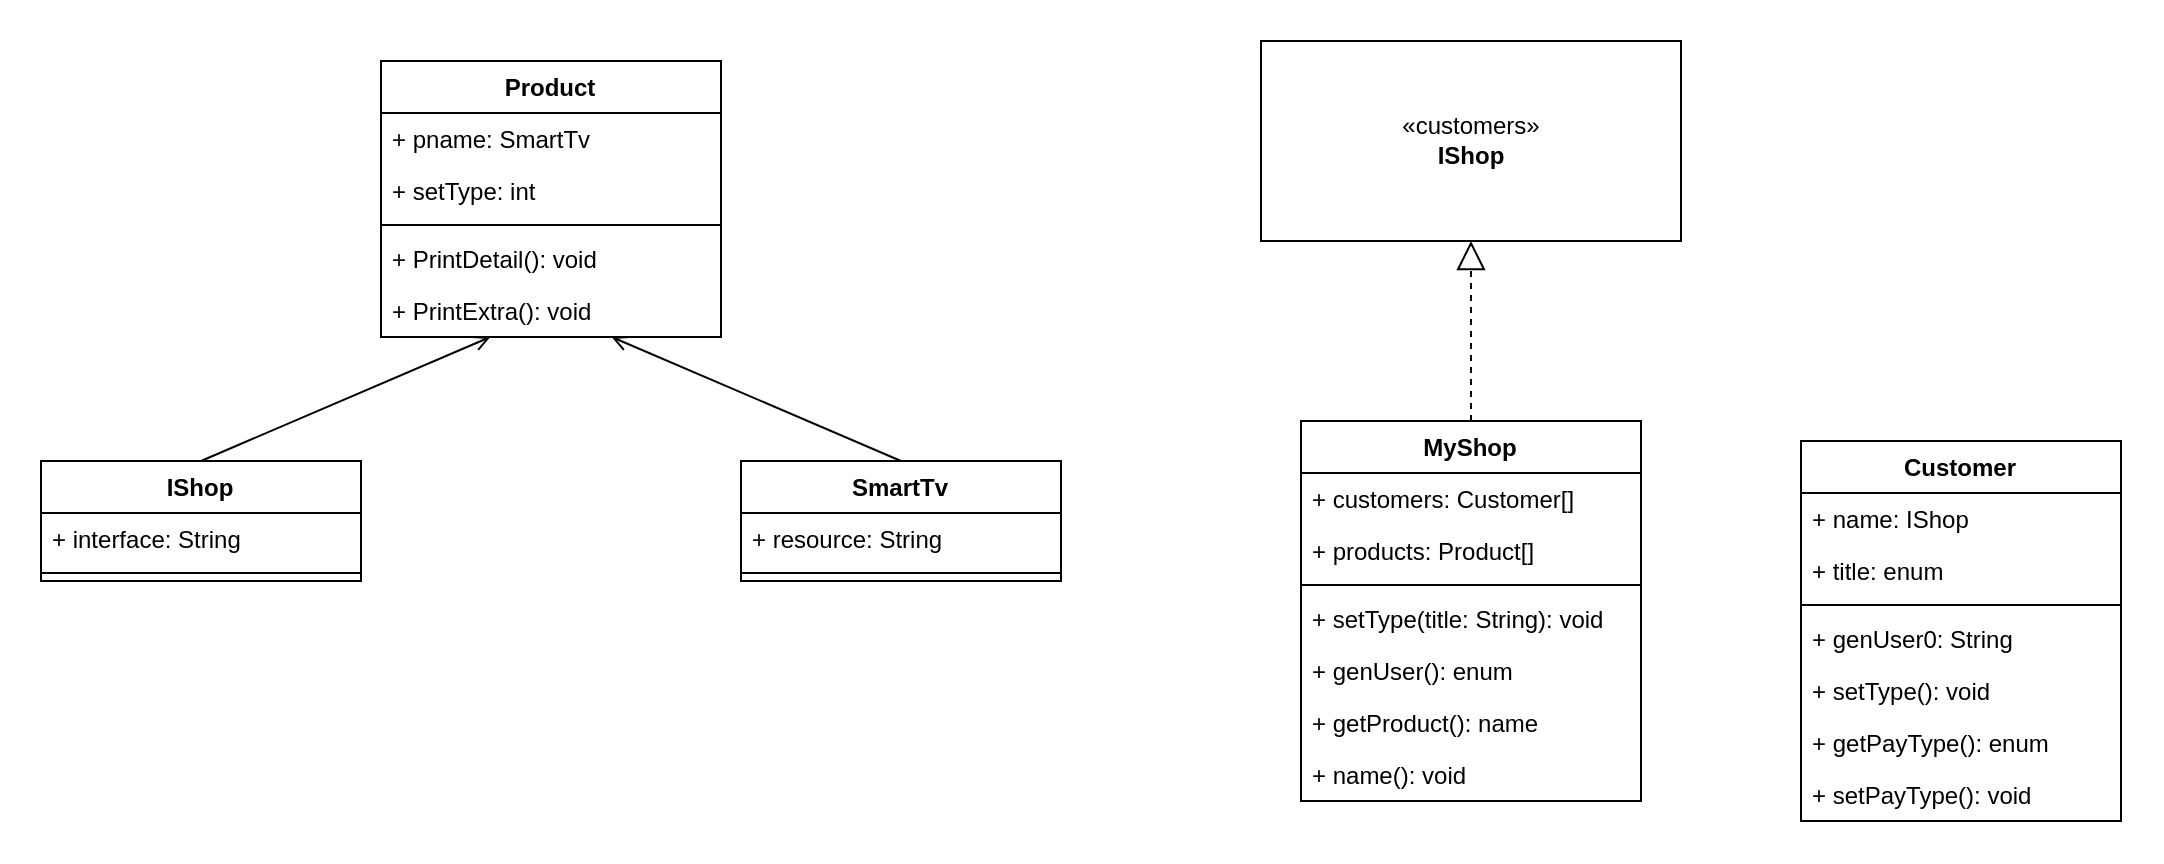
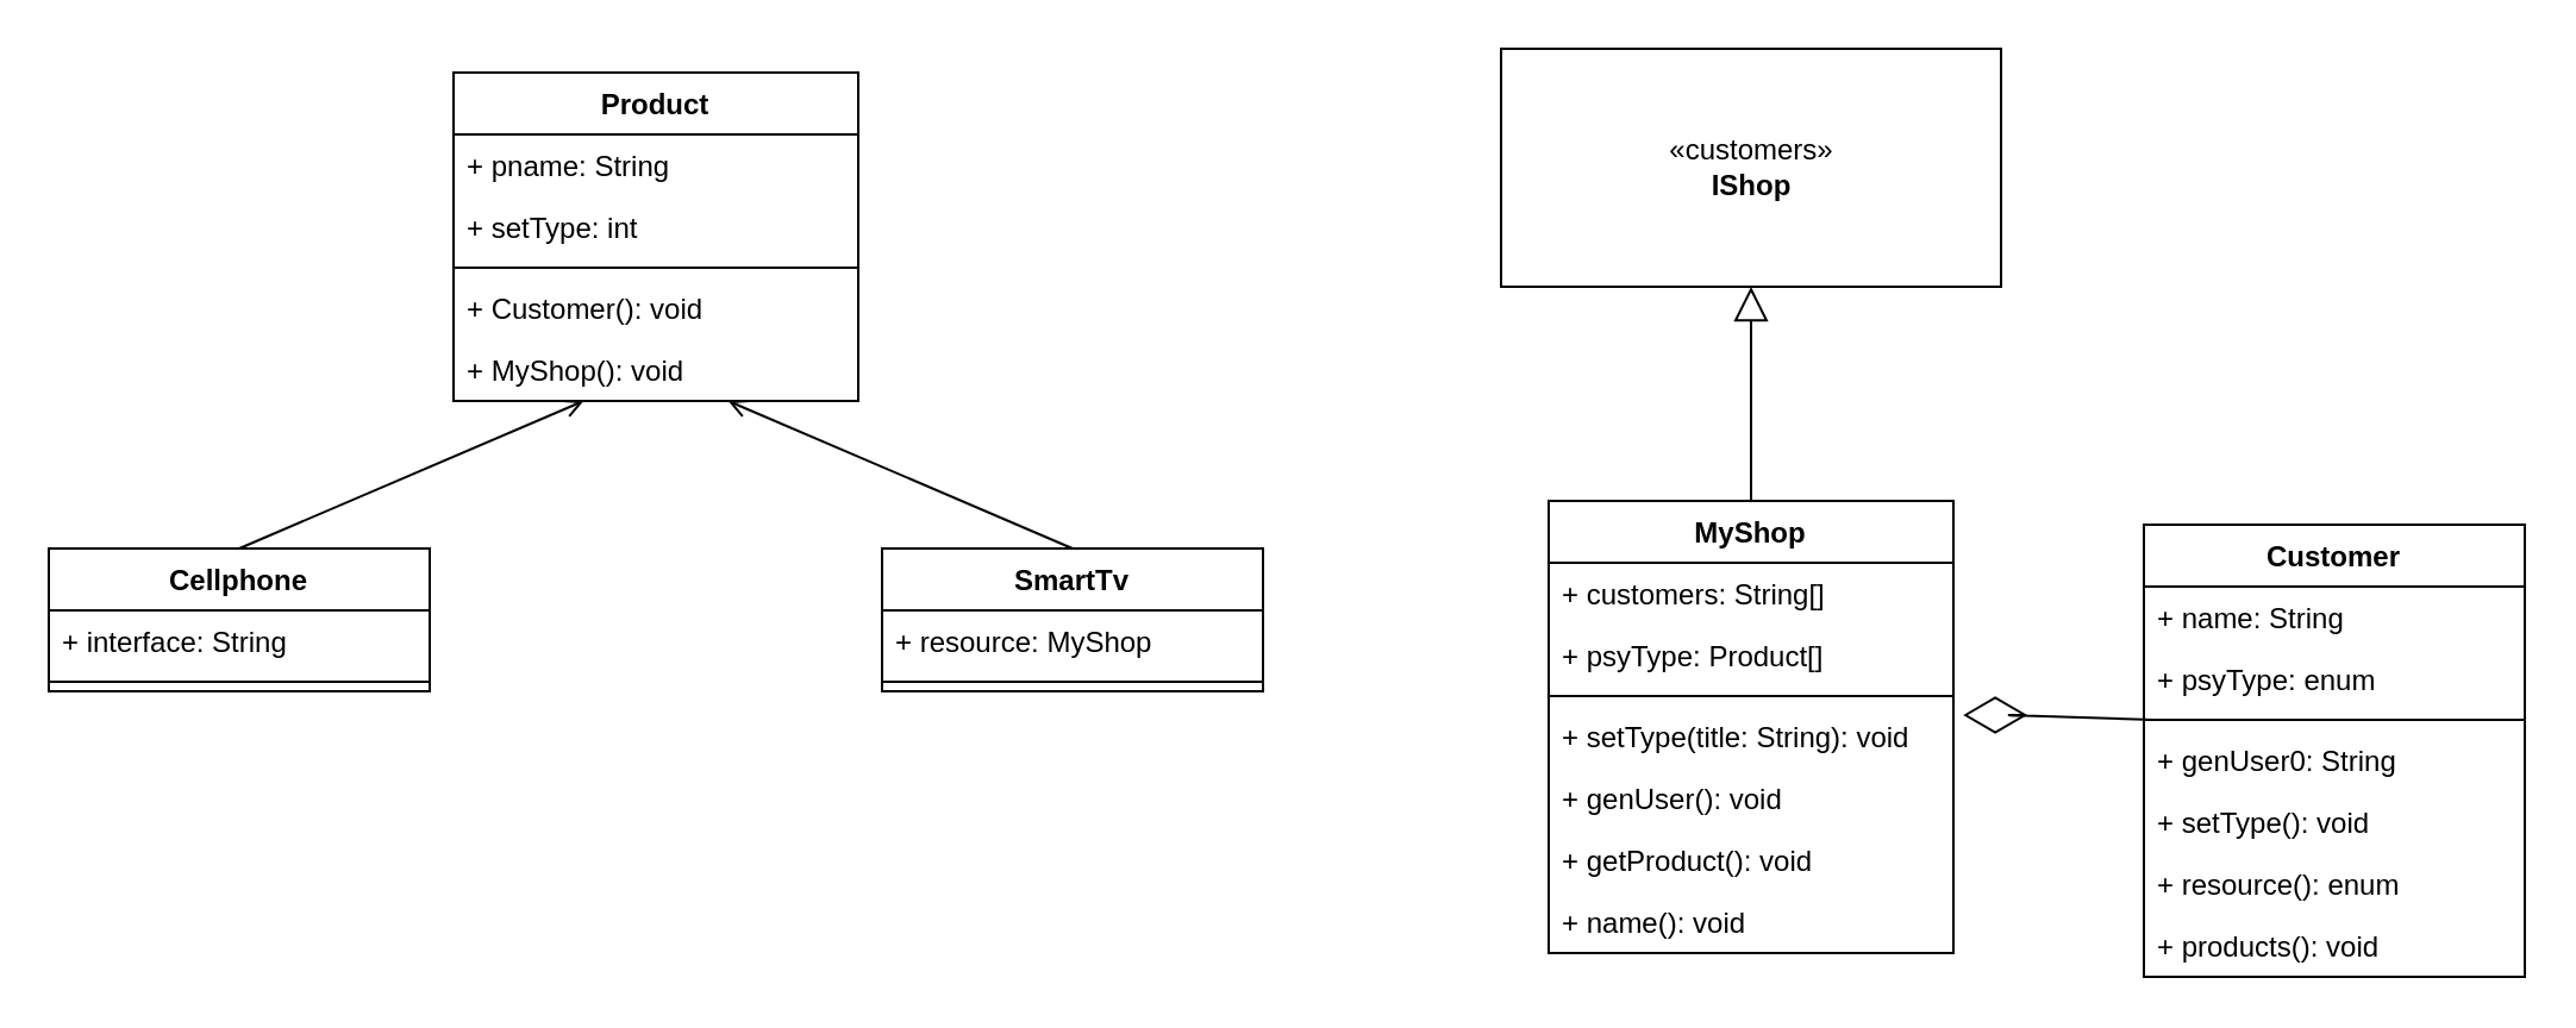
  <mxCell id="0" />
  <mxCell id="1" parent="0" />
  <mxCell id="2" value="Product" style="swimlane;fontStyle=1;align=center;verticalAlign=top;childLayout=stackLayout;horizontal=1;startSize=26;horizontalStack=0;resizeParent=1;resizeParentMax=0;resizeLast=0;collapsible=1;marginBottom=0;" vertex="1" parent="1"><mxGeometry x="190" y="30" width="170" height="138" as="geometry" /></mxCell>
- <mxCell id="3" value="+ pname: SmartTv" style="text;strokeColor=none;fillColor=none;align=left;verticalAlign=top;spacingLeft=4;spacingRight=4;overflow=hidden;rotatable=0;points=[[0,0.5],[1,0.5]];portConstraint=eastwest;" vertex="1" parent="2"><mxGeometry y="26" width="170" height="26" as="geometry" /></mxCell>
+ <mxCell id="3" value="+ pname: String" style="text;strokeColor=none;fillColor=none;align=left;verticalAlign=top;spacingLeft=4;spacingRight=4;overflow=hidden;rotatable=0;points=[[0,0.5],[1,0.5]];portConstraint=eastwest;" vertex="1" parent="2"><mxGeometry y="26" width="170" height="26" as="geometry" /></mxCell>
  <mxCell id="4" value="+ setType: int" style="text;strokeColor=none;fillColor=none;align=left;verticalAlign=top;spacingLeft=4;spacingRight=4;overflow=hidden;rotatable=0;points=[[0,0.5],[1,0.5]];portConstraint=eastwest;" vertex="1" parent="2"><mxGeometry y="52" width="170" height="26" as="geometry" /></mxCell>
  <mxCell id="5" value="" style="line;strokeWidth=1;fillColor=none;align=left;verticalAlign=middle;spacingTop=-1;spacingLeft=3;spacingRight=3;rotatable=0;labelPosition=right;points=[];portConstraint=eastwest;strokeColor=inherit;" vertex="1" parent="2"><mxGeometry y="78" width="170" height="8" as="geometry" /></mxCell>
- <mxCell id="6" value="+ PrintDetail(): void" style="text;strokeColor=none;fillColor=none;align=left;verticalAlign=top;spacingLeft=4;spacingRight=4;overflow=hidden;rotatable=0;points=[[0,0.5],[1,0.5]];portConstraint=eastwest;" vertex="1" parent="2"><mxGeometry y="86" width="170" height="26" as="geometry" /></mxCell>
- <mxCell id="7" value="+ PrintExtra(): void" style="text;strokeColor=none;fillColor=none;align=left;verticalAlign=top;spacingLeft=4;spacingRight=4;overflow=hidden;rotatable=0;points=[[0,0.5],[1,0.5]];portConstraint=eastwest;" vertex="1" parent="2"><mxGeometry y="112" width="170" height="26" as="geometry" /></mxCell>
+ <mxCell id="6" value="+ Customer(): void" style="text;strokeColor=none;fillColor=none;align=left;verticalAlign=top;spacingLeft=4;spacingRight=4;overflow=hidden;rotatable=0;points=[[0,0.5],[1,0.5]];portConstraint=eastwest;" vertex="1" parent="2"><mxGeometry y="86" width="170" height="26" as="geometry" /></mxCell>
+ <mxCell id="7" value="+ MyShop(): void" style="text;strokeColor=none;fillColor=none;align=left;verticalAlign=top;spacingLeft=4;spacingRight=4;overflow=hidden;rotatable=0;points=[[0,0.5],[1,0.5]];portConstraint=eastwest;" vertex="1" parent="2"><mxGeometry y="112" width="170" height="26" as="geometry" /></mxCell>
  <mxCell id="8" style="edgeStyle=none;html=1;exitX=0.5;exitY=0;exitDx=0;exitDy=0;endArrow=open;" edge="1" parent="1" source="9" target="7"><mxGeometry relative="1" as="geometry"><mxPoint x="420" y="150" as="targetPoint" /></mxGeometry></mxCell>
  <mxCell id="9" value="SmartTv" style="swimlane;fontStyle=1;align=center;verticalAlign=top;childLayout=stackLayout;horizontal=1;startSize=26;horizontalStack=0;resizeParent=1;resizeParentMax=0;resizeLast=0;collapsible=1;marginBottom=0;" vertex="1" parent="1"><mxGeometry x="370" y="230" width="160" height="60" as="geometry" /></mxCell>
- <mxCell id="10" value="+ resource: String" style="text;strokeColor=none;fillColor=none;align=left;verticalAlign=top;spacingLeft=4;spacingRight=4;overflow=hidden;rotatable=0;points=[[0,0.5],[1,0.5]];portConstraint=eastwest;" vertex="1" parent="9"><mxGeometry y="26" width="160" height="26" as="geometry" /></mxCell>
+ <mxCell id="10" value="+ resource: MyShop" style="text;strokeColor=none;fillColor=none;align=left;verticalAlign=top;spacingLeft=4;spacingRight=4;overflow=hidden;rotatable=0;points=[[0,0.5],[1,0.5]];portConstraint=eastwest;" vertex="1" parent="9"><mxGeometry y="26" width="160" height="26" as="geometry" /></mxCell>
  <mxCell id="11" value="" style="line;strokeWidth=1;fillColor=none;align=left;verticalAlign=middle;spacingTop=-1;spacingLeft=3;spacingRight=3;rotatable=0;labelPosition=right;points=[];portConstraint=eastwest;strokeColor=inherit;" vertex="1" parent="9"><mxGeometry y="52" width="160" height="8" as="geometry" /></mxCell>
  <mxCell id="12" style="edgeStyle=none;html=1;exitX=0.5;exitY=0;exitDx=0;exitDy=0;endArrow=open;" edge="1" parent="1" source="13" target="7"><mxGeometry relative="1" as="geometry"><mxPoint x="140" y="160" as="targetPoint" /></mxGeometry></mxCell>
- <mxCell id="13" value="IShop" style="swimlane;fontStyle=1;align=center;verticalAlign=top;childLayout=stackLayout;horizontal=1;startSize=26;horizontalStack=0;resizeParent=1;resizeParentMax=0;resizeLast=0;collapsible=1;marginBottom=0;" vertex="1" parent="1"><mxGeometry x="20" y="230" width="160" height="60" as="geometry" /></mxCell>
+ <mxCell id="13" value="Cellphone" style="swimlane;fontStyle=1;align=center;verticalAlign=top;childLayout=stackLayout;horizontal=1;startSize=26;horizontalStack=0;resizeParent=1;resizeParentMax=0;resizeLast=0;collapsible=1;marginBottom=0;" vertex="1" parent="1"><mxGeometry x="20" y="230" width="160" height="60" as="geometry" /></mxCell>
  <mxCell id="14" value="+ interface: String" style="text;strokeColor=none;fillColor=none;align=left;verticalAlign=top;spacingLeft=4;spacingRight=4;overflow=hidden;rotatable=0;points=[[0,0.5],[1,0.5]];portConstraint=eastwest;" vertex="1" parent="13"><mxGeometry y="26" width="160" height="26" as="geometry" /></mxCell>
  <mxCell id="15" value="" style="line;strokeWidth=1;fillColor=none;align=left;verticalAlign=middle;spacingTop=-1;spacingLeft=3;spacingRight=3;rotatable=0;labelPosition=right;points=[];portConstraint=eastwest;strokeColor=inherit;" vertex="1" parent="13"><mxGeometry y="52" width="160" height="8" as="geometry" /></mxCell>
  <mxCell id="16" value="«customers»&lt;br&gt;&lt;b&gt;IShop&lt;/b&gt;" style="html=1;" vertex="1" parent="1"><mxGeometry x="630" y="20" width="210" height="100" as="geometry" /></mxCell>
  <mxCell id="17" value="MyShop" style="swimlane;fontStyle=1;align=center;verticalAlign=top;childLayout=stackLayout;horizontal=1;startSize=26;horizontalStack=0;resizeParent=1;resizeParentMax=0;resizeLast=0;collapsible=1;marginBottom=0;" vertex="1" parent="1"><mxGeometry x="650" y="210" width="170" height="190" as="geometry" /></mxCell>
- <mxCell id="18" value="+ customers: Customer[]" style="text;strokeColor=none;fillColor=none;align=left;verticalAlign=top;spacingLeft=4;spacingRight=4;overflow=hidden;rotatable=0;points=[[0,0.5],[1,0.5]];portConstraint=eastwest;" vertex="1" parent="17"><mxGeometry y="26" width="170" height="26" as="geometry" /></mxCell>
- <mxCell id="19" value="+ products: Product[]" style="text;strokeColor=none;fillColor=none;align=left;verticalAlign=top;spacingLeft=4;spacingRight=4;overflow=hidden;rotatable=0;points=[[0,0.5],[1,0.5]];portConstraint=eastwest;" vertex="1" parent="17"><mxGeometry y="52" width="170" height="26" as="geometry" /></mxCell>
+ <mxCell id="18" value="+ customers: String[]" style="text;strokeColor=none;fillColor=none;align=left;verticalAlign=top;spacingLeft=4;spacingRight=4;overflow=hidden;rotatable=0;points=[[0,0.5],[1,0.5]];portConstraint=eastwest;" vertex="1" parent="17"><mxGeometry y="26" width="170" height="26" as="geometry" /></mxCell>
+ <mxCell id="19" value="+ psyType: Product[]" style="text;strokeColor=none;fillColor=none;align=left;verticalAlign=top;spacingLeft=4;spacingRight=4;overflow=hidden;rotatable=0;points=[[0,0.5],[1,0.5]];portConstraint=eastwest;" vertex="1" parent="17"><mxGeometry y="52" width="170" height="26" as="geometry" /></mxCell>
  <mxCell id="20" value="" style="line;strokeWidth=1;fillColor=none;align=left;verticalAlign=middle;spacingTop=-1;spacingLeft=3;spacingRight=3;rotatable=0;labelPosition=right;points=[];portConstraint=eastwest;strokeColor=inherit;" vertex="1" parent="17"><mxGeometry y="78" width="170" height="8" as="geometry" /></mxCell>
  <mxCell id="21" value="+ setType(title: String): void" style="text;strokeColor=none;fillColor=none;align=left;verticalAlign=top;spacingLeft=4;spacingRight=4;overflow=hidden;rotatable=0;points=[[0,0.5],[1,0.5]];portConstraint=eastwest;" vertex="1" parent="17"><mxGeometry y="86" width="170" height="26" as="geometry" /></mxCell>
- <mxCell id="22" value="+ genUser(): enum" style="text;strokeColor=none;fillColor=none;align=left;verticalAlign=top;spacingLeft=4;spacingRight=4;overflow=hidden;rotatable=0;points=[[0,0.5],[1,0.5]];portConstraint=eastwest;" vertex="1" parent="17"><mxGeometry y="112" width="170" height="26" as="geometry" /></mxCell>
- <mxCell id="23" value="+ getProduct(): name" style="text;strokeColor=none;fillColor=none;align=left;verticalAlign=top;spacingLeft=4;spacingRight=4;overflow=hidden;rotatable=0;points=[[0,0.5],[1,0.5]];portConstraint=eastwest;" vertex="1" parent="17"><mxGeometry y="138" width="170" height="26" as="geometry" /></mxCell>
+ <mxCell id="22" value="+ genUser(): void" style="text;strokeColor=none;fillColor=none;align=left;verticalAlign=top;spacingLeft=4;spacingRight=4;overflow=hidden;rotatable=0;points=[[0,0.5],[1,0.5]];portConstraint=eastwest;" vertex="1" parent="17"><mxGeometry y="112" width="170" height="26" as="geometry" /></mxCell>
+ <mxCell id="23" value="+ getProduct(): void" style="text;strokeColor=none;fillColor=none;align=left;verticalAlign=top;spacingLeft=4;spacingRight=4;overflow=hidden;rotatable=0;points=[[0,0.5],[1,0.5]];portConstraint=eastwest;" vertex="1" parent="17"><mxGeometry y="138" width="170" height="26" as="geometry" /></mxCell>
  <mxCell id="24" value="+ name(): void" style="text;strokeColor=none;fillColor=none;align=left;verticalAlign=top;spacingLeft=4;spacingRight=4;overflow=hidden;rotatable=0;points=[[0,0.5],[1,0.5]];portConstraint=eastwest;" vertex="1" parent="17"><mxGeometry y="164" width="170" height="26" as="geometry" /></mxCell>
- <mxCell id="25" value="" style="endArrow=block;dashed=1;endFill=0;endSize=12;html=1;exitX=0.5;exitY=0;exitDx=0;exitDy=0;entryX=0.5;entryY=1;entryDx=0;entryDy=0;" edge="1" parent="1" source="17" target="16"><mxGeometry width="160" relative="1" as="geometry"><mxPoint x="630" y="360" as="sourcePoint" /><mxPoint x="790" y="360" as="targetPoint" /></mxGeometry></mxCell>
+ <mxCell id="25" value="" style="endArrow=block;dashed=0;endFill=0;endSize=12;html=1;exitX=0.5;exitY=0;exitDx=0;exitDy=0;entryX=0.5;entryY=1;entryDx=0;entryDy=0;" edge="1" parent="1" source="17" target="16"><mxGeometry width="160" relative="1" as="geometry"><mxPoint x="630" y="360" as="sourcePoint" /><mxPoint x="790" y="360" as="targetPoint" /></mxGeometry></mxCell>
  <mxCell id="26" value="Customer" style="swimlane;fontStyle=1;align=center;verticalAlign=top;childLayout=stackLayout;horizontal=1;startSize=26;horizontalStack=0;resizeParent=1;resizeParentMax=0;resizeLast=0;collapsible=1;marginBottom=0;" vertex="1" parent="1"><mxGeometry x="900" y="220" width="160" height="190" as="geometry" /></mxCell>
- <mxCell id="27" value="+ name: IShop" style="text;strokeColor=none;fillColor=none;align=left;verticalAlign=top;spacingLeft=4;spacingRight=4;overflow=hidden;rotatable=0;points=[[0,0.5],[1,0.5]];portConstraint=eastwest;" vertex="1" parent="26"><mxGeometry y="26" width="160" height="26" as="geometry" /></mxCell>
- <mxCell id="28" value="+ title: enum" style="text;strokeColor=none;fillColor=none;align=left;verticalAlign=top;spacingLeft=4;spacingRight=4;overflow=hidden;rotatable=0;points=[[0,0.5],[1,0.5]];portConstraint=eastwest;" vertex="1" parent="26"><mxGeometry y="52" width="160" height="26" as="geometry" /></mxCell>
+ <mxCell id="27" value="+ name: String" style="text;strokeColor=none;fillColor=none;align=left;verticalAlign=top;spacingLeft=4;spacingRight=4;overflow=hidden;rotatable=0;points=[[0,0.5],[1,0.5]];portConstraint=eastwest;" vertex="1" parent="26"><mxGeometry y="26" width="160" height="26" as="geometry" /></mxCell>
+ <mxCell id="28" value="+ psyType: enum" style="text;strokeColor=none;fillColor=none;align=left;verticalAlign=top;spacingLeft=4;spacingRight=4;overflow=hidden;rotatable=0;points=[[0,0.5],[1,0.5]];portConstraint=eastwest;" vertex="1" parent="26"><mxGeometry y="52" width="160" height="26" as="geometry" /></mxCell>
  <mxCell id="29" value="" style="line;strokeWidth=1;fillColor=none;align=left;verticalAlign=middle;spacingTop=-1;spacingLeft=3;spacingRight=3;rotatable=0;labelPosition=right;points=[];portConstraint=eastwest;strokeColor=inherit;" vertex="1" parent="26"><mxGeometry y="78" width="160" height="8" as="geometry" /></mxCell>
  <mxCell id="30" value="+ genUser0: String" style="text;strokeColor=none;fillColor=none;align=left;verticalAlign=top;spacingLeft=4;spacingRight=4;overflow=hidden;rotatable=0;points=[[0,0.5],[1,0.5]];portConstraint=eastwest;" vertex="1" parent="26"><mxGeometry y="86" width="160" height="26" as="geometry" /></mxCell>
  <mxCell id="31" value="+ setType(): void" style="text;strokeColor=none;fillColor=none;align=left;verticalAlign=top;spacingLeft=4;spacingRight=4;overflow=hidden;rotatable=0;points=[[0,0.5],[1,0.5]];portConstraint=eastwest;" vertex="1" parent="26"><mxGeometry y="112" width="160" height="26" as="geometry" /></mxCell>
- <mxCell id="32" value="+ getPayType(): enum" style="text;strokeColor=none;fillColor=none;align=left;verticalAlign=top;spacingLeft=4;spacingRight=4;overflow=hidden;rotatable=0;points=[[0,0.5],[1,0.5]];portConstraint=eastwest;" vertex="1" parent="26"><mxGeometry y="138" width="160" height="26" as="geometry" /></mxCell>
- <mxCell id="33" value="+ setPayType(): void" style="text;strokeColor=none;fillColor=none;align=left;verticalAlign=top;spacingLeft=4;spacingRight=4;overflow=hidden;rotatable=0;points=[[0,0.5],[1,0.5]];portConstraint=eastwest;" vertex="1" parent="26"><mxGeometry y="164" width="160" height="26" as="geometry" /></mxCell>
+ <mxCell id="32" value="+ resource(): enum" style="text;strokeColor=none;fillColor=none;align=left;verticalAlign=top;spacingLeft=4;spacingRight=4;overflow=hidden;rotatable=0;points=[[0,0.5],[1,0.5]];portConstraint=eastwest;" vertex="1" parent="26"><mxGeometry y="138" width="160" height="26" as="geometry" /></mxCell>
+ <mxCell id="33" value="+ products(): void" style="text;strokeColor=none;fillColor=none;align=left;verticalAlign=top;spacingLeft=4;spacingRight=4;overflow=hidden;rotatable=0;points=[[0,0.5],[1,0.5]];portConstraint=eastwest;" vertex="1" parent="26"><mxGeometry y="164" width="160" height="26" as="geometry" /></mxCell>
+ <mxCell id="34" value="" style="endArrow=diamondThin;endFill=0;endSize=24;html=1;exitX=0.025;exitY=-0.154;exitDx=0;exitDy=0;exitPerimeter=0;entryX=1.024;entryY=0.154;entryDx=0;entryDy=0;entryPerimeter=0;" edge="1" parent="1" source="30" target="21"><mxGeometry width="160" relative="1" as="geometry"><mxPoint x="790" y="200" as="sourcePoint" /><mxPoint x="950" y="200" as="targetPoint" /><Array as="points"><mxPoint x="840" y="300" /></Array></mxGeometry></mxCell>
